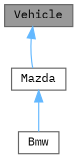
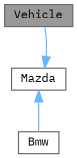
  digraph {
    fontname="IBM Plex Mono"
    node [color=gray40 fillcolor=white fontname="IBM Plex Mono" fontsize=10 shape=box style=filled]
    edge [color=steelblue1 dir=back fontname="IBM Plex Mono" fontsize=10 labelfontname=Helvetica labelfontsize=10 style=solid]
    n1 [fillcolor=grey60 fontcolor=black height=0.2 label=Vehicle width=0.4]
    n2 [height=0.2 label=Mazda width=0.4]
    n3 [height=0.2 label=Bmw width=0.4]
-   n1 -> n2
+   n2 -> n1
    n2 -> n3
  }
